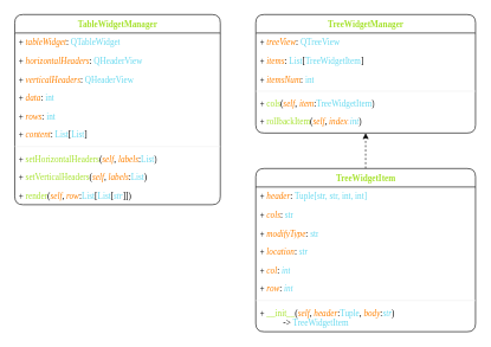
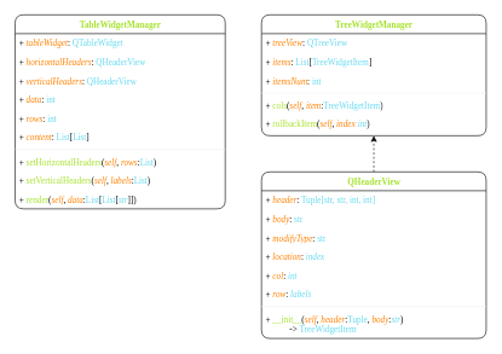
  <mxCell id="0" />
  <mxCell id="1" parent="0" />
  <mxCell id="2" value="&lt;font color=&quot;#a6e22e&quot;&gt;TableWidgetManager&lt;/font&gt;" style="swimlane;html=1;fontStyle=1;align=center;verticalAlign=top;childLayout=stackLayout;horizontal=1;startSize=26;horizontalStack=0;resizeParent=1;resizeLast=0;collapsible=1;marginBottom=0;swimlaneFillColor=default;rounded=1;shadow=0;comic=0;labelBackgroundColor=none;strokeWidth=1;fillColor=default;fontFamily=Consolas;fontSize=12;fontSource=https%3A%2F%2Ffonts.googleapis.com%2Fcss%3Ffamily%3DNoto%2BSans%2BSimplified%2BChinese;" parent="1" vertex="1"><mxGeometry x="20" y="20" width="290" height="268" as="geometry"><mxRectangle x="30" y="83" width="180" height="26" as="alternateBounds" /></mxGeometry></mxCell>
  <mxCell id="3" value="+ &lt;font color=&quot;#ff8000&quot; data-font-src=&quot;https://fonts.googleapis.com/css?family=Noto+Sans+Simplified+Chinese&quot;&gt;&lt;i&gt;tableWidget&lt;/i&gt;&lt;/font&gt;: &lt;font color=&quot;#66d9ef&quot;&gt;QTableWidget&lt;/font&gt;" style="text;html=1;align=left;verticalAlign=top;spacingLeft=4;spacingRight=4;whiteSpace=wrap;overflow=hidden;rotatable=0;points=[[0,0.5],[1,0.5]];portConstraint=eastwest;fontFamily=Consolas;fontSource=https%3A%2F%2Ffonts.googleapis.com%2Fcss%3Ffamily%3DNoto%2BSans%2BSimplified%2BChinese;fillColor=none;fillStyle=auto;" parent="2" vertex="1"><mxGeometry y="26" width="290" height="26" as="geometry" /></mxCell>
  <mxCell id="4" value="+ &lt;font color=&quot;#ff8000&quot;&gt;&lt;i&gt;horizontalHeaders&lt;/i&gt;&lt;/font&gt;: &lt;font color=&quot;#66d9ef&quot;&gt;QHeaderView&lt;/font&gt;" style="text;html=1;align=left;verticalAlign=top;spacingLeft=4;spacingRight=4;whiteSpace=wrap;overflow=hidden;rotatable=0;points=[[0,0.5],[1,0.5]];portConstraint=eastwest;fontFamily=Consolas;fontSource=https%3A%2F%2Ffonts.googleapis.com%2Fcss%3Ffamily%3DNoto%2BSans%2BSimplified%2BChinese;fillColor=none;fillStyle=auto;" parent="2" vertex="1"><mxGeometry y="52" width="290" height="26" as="geometry" /></mxCell>
  <mxCell id="5" value="+ &lt;i&gt;&lt;font color=&quot;#ff8000&quot;&gt;verticalHeaders&lt;/font&gt;&lt;/i&gt;: &lt;font color=&quot;#66d9ef&quot;&gt;QHeaderView&lt;/font&gt;" style="text;html=1;align=left;verticalAlign=top;spacingLeft=4;spacingRight=4;whiteSpace=wrap;overflow=hidden;rotatable=0;points=[[0,0.5],[1,0.5]];portConstraint=eastwest;fontFamily=Consolas;fontSource=https%3A%2F%2Ffonts.googleapis.com%2Fcss%3Ffamily%3DNoto%2BSans%2BSimplified%2BChinese;fillColor=none;fillStyle=auto;" parent="2" vertex="1"><mxGeometry y="78" width="290" height="26" as="geometry" /></mxCell>
  <mxCell id="6" value="+ &lt;i&gt;&lt;font color=&quot;#ff8000&quot;&gt;data&lt;/font&gt;&lt;/i&gt;: &lt;font color=&quot;#66d9ef&quot;&gt;int&lt;/font&gt;" style="text;html=1;align=left;verticalAlign=top;spacingLeft=4;spacingRight=4;whiteSpace=wrap;overflow=hidden;rotatable=0;points=[[0,0.5],[1,0.5]];portConstraint=eastwest;fontFamily=Consolas;fontSource=https%3A%2F%2Ffonts.googleapis.com%2Fcss%3Ffamily%3DNoto%2BSans%2BSimplified%2BChinese;fillColor=none;fillStyle=auto;" parent="2" vertex="1"><mxGeometry y="104" width="290" height="26" as="geometry" /></mxCell>
  <mxCell id="7" value="+ &lt;font color=&quot;#ff8000&quot;&gt;&lt;i&gt;rows&lt;/i&gt;&lt;/font&gt;: &lt;font color=&quot;#66d9ef&quot;&gt;int&lt;/font&gt;" style="text;align=left;verticalAlign=top;spacingLeft=4;spacingRight=4;whiteSpace=wrap;overflow=hidden;rotatable=0;points=[[0,0.5],[1,0.5]];portConstraint=eastwest;fontFamily=Consolas;fontSource=https%3A%2F%2Ffonts.googleapis.com%2Fcss%3Ffamily%3DNoto%2BSans%2BSimplified%2BChinese;html=1;fillColor=none;fillStyle=auto;" parent="2" vertex="1"><mxGeometry y="130" width="290" height="26" as="geometry" /></mxCell>
  <mxCell id="8" value="+ &lt;font color=&quot;#ff8000&quot;&gt;&lt;i&gt;content&lt;/i&gt;&lt;/font&gt;: &lt;font color=&quot;#66d9ef&quot;&gt;List&lt;/font&gt;[&lt;font color=&quot;#66d9ef&quot;&gt;List&lt;/font&gt;]" style="text;html=1;align=left;verticalAlign=top;spacingLeft=4;spacingRight=4;whiteSpace=wrap;overflow=hidden;rotatable=0;points=[[0,0.5],[1,0.5]];portConstraint=eastwest;fontFamily=Consolas;fontSource=https%3A%2F%2Ffonts.googleapis.com%2Fcss%3Ffamily%3DNoto%2BSans%2BSimplified%2BChinese;fillColor=none;fillStyle=auto;" parent="2" vertex="1"><mxGeometry y="156" width="290" height="26" as="geometry" /></mxCell>
  <mxCell id="9" value="" style="line;html=1;strokeWidth=1;fillColor=default;align=left;verticalAlign=middle;spacingTop=-1;spacingLeft=3;spacingRight=3;rotatable=0;labelPosition=right;points=[];portConstraint=eastwest;fontFamily=Consolas;fontSource=https%3A%2F%2Ffonts.googleapis.com%2Fcss%3Ffamily%3DNoto%2BSans%2BSimplified%2BChinese;strokeColor=#F0F0F0;" parent="2" vertex="1"><mxGeometry y="182" width="290" height="8" as="geometry" /></mxCell>
- <mxCell id="10" value="+ &lt;font color=&quot;#a6e22e&quot;&gt;setHorizontalHeaders&lt;/font&gt;(&lt;i&gt;&lt;font color=&quot;#ff8000&quot;&gt;self&lt;/font&gt;&lt;/i&gt;, &lt;i&gt;&lt;font color=&quot;#ff8000&quot;&gt;labels&lt;/font&gt;&lt;/i&gt;:&lt;font color=&quot;#66d9ef&quot;&gt;List&lt;/font&gt;)" style="text;html=1;align=left;verticalAlign=top;spacingLeft=4;spacingRight=4;whiteSpace=wrap;overflow=hidden;rotatable=0;points=[[0,0.5],[1,0.5]];portConstraint=eastwest;fontFamily=Consolas;fontSource=https%3A%2F%2Ffonts.googleapis.com%2Fcss%3Ffamily%3DNoto%2BSans%2BSimplified%2BChinese;fillColor=none;fillStyle=auto;" parent="2" vertex="1"><mxGeometry y="190" width="290" height="26" as="geometry" /></mxCell>
+ <mxCell id="10" value="+ &lt;font color=&quot;#a6e22e&quot;&gt;setHorizontalHeaders&lt;/font&gt;(&lt;i&gt;&lt;font color=&quot;#ff8000&quot;&gt;self&lt;/font&gt;&lt;/i&gt;, &lt;i&gt;&lt;font color=&quot;#ff8000&quot;&gt;rows&lt;/font&gt;&lt;/i&gt;:&lt;font color=&quot;#66d9ef&quot;&gt;List&lt;/font&gt;)" style="text;html=1;align=left;verticalAlign=top;spacingLeft=4;spacingRight=4;whiteSpace=wrap;overflow=hidden;rotatable=0;points=[[0,0.5],[1,0.5]];portConstraint=eastwest;fontFamily=Consolas;fontSource=https%3A%2F%2Ffonts.googleapis.com%2Fcss%3Ffamily%3DNoto%2BSans%2BSimplified%2BChinese;fillColor=none;fillStyle=auto;" parent="2" vertex="1"><mxGeometry y="190" width="290" height="26" as="geometry" /></mxCell>
  <mxCell id="11" value="+ &lt;font color=&quot;#a6e22e&quot;&gt;setVerticalHeaders&lt;/font&gt;(&lt;i&gt;&lt;font color=&quot;#ff8000&quot;&gt;self&lt;/font&gt;&lt;/i&gt;, &lt;i&gt;&lt;font color=&quot;#ff8000&quot;&gt;labels&lt;/font&gt;&lt;/i&gt;:&lt;font color=&quot;#66d9ef&quot;&gt;List&lt;/font&gt;)" style="text;html=1;align=left;verticalAlign=top;spacingLeft=4;spacingRight=4;whiteSpace=wrap;overflow=hidden;rotatable=0;points=[[0,0.5],[1,0.5]];portConstraint=eastwest;fontFamily=Consolas;fontSource=https%3A%2F%2Ffonts.googleapis.com%2Fcss%3Ffamily%3DNoto%2BSans%2BSimplified%2BChinese;fillColor=none;fillStyle=auto;" parent="2" vertex="1"><mxGeometry y="216" width="290" height="26" as="geometry" /></mxCell>
- <mxCell id="12" value="+ &lt;font color=&quot;#a6e22e&quot;&gt;render&lt;/font&gt;(&lt;i&gt;&lt;font color=&quot;#ff8000&quot;&gt;self&lt;/font&gt;&lt;/i&gt;, &lt;i&gt;&lt;font color=&quot;#ff8000&quot;&gt;row&lt;/font&gt;&lt;/i&gt;:&lt;font color=&quot;#66d9ef&quot;&gt;List&lt;/font&gt;[&lt;font color=&quot;#66d9ef&quot;&gt;List&lt;/font&gt;[&lt;i&gt;&lt;font color=&quot;#66d9ef&quot;&gt;str&lt;/font&gt;&lt;/i&gt;]])" style="text;html=1;align=left;verticalAlign=top;spacingLeft=4;spacingRight=4;whiteSpace=wrap;overflow=hidden;rotatable=0;points=[[0,0.5],[1,0.5]];portConstraint=eastwest;fontFamily=Consolas;fontSource=https%3A%2F%2Ffonts.googleapis.com%2Fcss%3Ffamily%3DNoto%2BSans%2BSimplified%2BChinese;fillColor=none;fillStyle=auto;" parent="2" vertex="1"><mxGeometry y="242" width="290" height="26" as="geometry" /></mxCell>
+ <mxCell id="12" value="+ &lt;font color=&quot;#a6e22e&quot;&gt;render&lt;/font&gt;(&lt;i&gt;&lt;font color=&quot;#ff8000&quot;&gt;self&lt;/font&gt;&lt;/i&gt;, &lt;i&gt;&lt;font color=&quot;#ff8000&quot;&gt;data&lt;/font&gt;&lt;/i&gt;:&lt;font color=&quot;#66d9ef&quot;&gt;List&lt;/font&gt;[&lt;font color=&quot;#66d9ef&quot;&gt;List&lt;/font&gt;[&lt;i&gt;&lt;font color=&quot;#66d9ef&quot;&gt;str&lt;/font&gt;&lt;/i&gt;]])" style="text;html=1;align=left;verticalAlign=top;spacingLeft=4;spacingRight=4;whiteSpace=wrap;overflow=hidden;rotatable=0;points=[[0,0.5],[1,0.5]];portConstraint=eastwest;fontFamily=Consolas;fontSource=https%3A%2F%2Ffonts.googleapis.com%2Fcss%3Ffamily%3DNoto%2BSans%2BSimplified%2BChinese;fillColor=none;fillStyle=auto;" parent="2" vertex="1"><mxGeometry y="242" width="290" height="26" as="geometry" /></mxCell>
  <mxCell id="13" value="&lt;font color=&quot;#a6e22e&quot;&gt;TreeWidgetManager&lt;/font&gt;" style="swimlane;html=1;fontStyle=1;align=center;verticalAlign=top;childLayout=stackLayout;horizontal=1;startSize=26;horizontalStack=0;resizeParent=1;resizeLast=0;collapsible=1;marginBottom=0;swimlaneFillColor=default;rounded=1;shadow=0;comic=0;labelBackgroundColor=none;strokeWidth=1;fillColor=default;fontFamily=Consolas;fontSize=12;fontSource=https%3A%2F%2Ffonts.googleapis.com%2Fcss%3Ffamily%3DNoto%2BSans%2BSimplified%2BChinese;" parent="1" vertex="1"><mxGeometry x="360" y="20" width="310" height="167" as="geometry"><mxRectangle x="30" y="83" width="180" height="26" as="alternateBounds" /></mxGeometry></mxCell>
  <mxCell id="14" value="+ &lt;font color=&quot;#ff8000&quot; data-font-src=&quot;https://fonts.googleapis.com/css?family=Noto+Sans+Simplified+Chinese&quot;&gt;&lt;i&gt;treeView&lt;/i&gt;&lt;/font&gt;: &lt;font color=&quot;#66d9ef&quot;&gt;QTreeView&lt;/font&gt;" style="text;html=1;align=left;verticalAlign=top;spacingLeft=4;spacingRight=4;whiteSpace=wrap;overflow=hidden;rotatable=0;points=[[0,0.5],[1,0.5]];portConstraint=eastwest;fontFamily=Consolas;fontSource=https%3A%2F%2Ffonts.googleapis.com%2Fcss%3Ffamily%3DNoto%2BSans%2BSimplified%2BChinese;fillColor=none;fillStyle=auto;" parent="13" vertex="1"><mxGeometry y="26" width="310" height="26" as="geometry" /></mxCell>
  <mxCell id="15" value="+ &lt;font color=&quot;#ff8000&quot;&gt;&lt;i&gt;items&lt;/i&gt;&lt;/font&gt;: &lt;font color=&quot;#66d9ef&quot;&gt;List&lt;/font&gt;[&lt;span style=&quot;color: rgb(102, 217, 239);&quot;&gt;TreeWidgetItem&lt;/span&gt;]" style="text;html=1;align=left;verticalAlign=top;spacingLeft=4;spacingRight=4;whiteSpace=wrap;overflow=hidden;rotatable=0;points=[[0,0.5],[1,0.5]];portConstraint=eastwest;fontFamily=Consolas;fontSource=https%3A%2F%2Ffonts.googleapis.com%2Fcss%3Ffamily%3DNoto%2BSans%2BSimplified%2BChinese;fillColor=none;fillStyle=auto;" parent="13" vertex="1"><mxGeometry y="52" width="310" height="26" as="geometry" /></mxCell>
  <mxCell id="16" value="+ &lt;i&gt;&lt;font color=&quot;#ff8000&quot;&gt;itemsNum&lt;/font&gt;&lt;/i&gt;: &lt;font color=&quot;#66d9ef&quot;&gt;int&lt;/font&gt;" style="text;html=1;align=left;verticalAlign=top;spacingLeft=4;spacingRight=4;whiteSpace=wrap;overflow=hidden;rotatable=0;points=[[0,0.5],[1,0.5]];portConstraint=eastwest;fontFamily=Consolas;fontSource=https%3A%2F%2Ffonts.googleapis.com%2Fcss%3Ffamily%3DNoto%2BSans%2BSimplified%2BChinese;fillColor=none;fillStyle=auto;" parent="13" vertex="1"><mxGeometry y="78" width="310" height="26" as="geometry" /></mxCell>
  <mxCell id="17" value="" style="line;html=1;strokeWidth=1;fillColor=default;align=left;verticalAlign=middle;spacingTop=-1;spacingLeft=3;spacingRight=3;rotatable=0;labelPosition=right;points=[];portConstraint=eastwest;fontFamily=Consolas;fontSource=https%3A%2F%2Ffonts.googleapis.com%2Fcss%3Ffamily%3DNoto%2BSans%2BSimplified%2BChinese;strokeColor=#F0F0F0;" parent="13" vertex="1"><mxGeometry y="104" width="310" height="8" as="geometry" /></mxCell>
  <mxCell id="18" value="+ &lt;font color=&quot;#a6e22e&quot;&gt;cols&lt;/font&gt;(&lt;i&gt;&lt;font color=&quot;#ff8000&quot;&gt;self&lt;/font&gt;&lt;/i&gt;, &lt;i style=&quot;color: rgb(255, 128, 0);&quot;&gt;item&lt;/i&gt;:&lt;font color=&quot;#66d9ef&quot;&gt;TreeWidgetItem&lt;/font&gt;)" style="text;html=1;align=left;verticalAlign=top;spacingLeft=4;spacingRight=4;whiteSpace=wrap;overflow=hidden;rotatable=0;points=[[0,0.5],[1,0.5]];portConstraint=eastwest;fontFamily=Consolas;fontSource=https%3A%2F%2Ffonts.googleapis.com%2Fcss%3Ffamily%3DNoto%2BSans%2BSimplified%2BChinese;fillColor=none;fillStyle=auto;" parent="13" vertex="1"><mxGeometry y="112" width="310" height="26" as="geometry" /></mxCell>
  <mxCell id="19" value="+ &lt;font color=&quot;#a6e22e&quot;&gt;rollbackItem&lt;/font&gt;(&lt;i&gt;&lt;font color=&quot;#ff8000&quot;&gt;self&lt;/font&gt;&lt;/i&gt;, &lt;i style=&quot;color: rgb(255, 128, 0);&quot;&gt;index&lt;/i&gt;&lt;font color=&quot;#e6d0de&quot;&gt;:&lt;/font&gt;&lt;font style=&quot;font-style: italic;&quot; color=&quot;#66d9ef&quot;&gt;int&lt;/font&gt;)" style="text;html=1;align=left;verticalAlign=top;spacingLeft=4;spacingRight=4;whiteSpace=wrap;overflow=hidden;rotatable=0;points=[[0,0.5],[1,0.5]];portConstraint=eastwest;fontFamily=Consolas;fontSource=https%3A%2F%2Ffonts.googleapis.com%2Fcss%3Ffamily%3DNoto%2BSans%2BSimplified%2BChinese;fillColor=none;fillStyle=auto;" parent="13" vertex="1"><mxGeometry y="138" width="310" height="26" as="geometry" /></mxCell>
  <mxCell id="20" style="edgeStyle=orthogonalEdgeStyle;rounded=0;orthogonalLoop=1;jettySize=auto;html=1;exitX=0.5;exitY=0;exitDx=0;exitDy=0;entryX=0.5;entryY=1;entryDx=0;entryDy=0;fontColor=#66D9EF;dashed=1;" parent="1" source="21" target="13" edge="1"><mxGeometry relative="1" as="geometry" /></mxCell>
- <mxCell id="21" value="&lt;font color=&quot;#a6e22e&quot;&gt;TreeWidgetItem&lt;/font&gt;" style="swimlane;html=1;fontStyle=1;align=center;verticalAlign=top;childLayout=stackLayout;horizontal=1;startSize=26;horizontalStack=0;resizeParent=1;resizeLast=0;collapsible=1;marginBottom=0;swimlaneFillColor=default;rounded=1;shadow=0;comic=0;labelBackgroundColor=none;strokeWidth=1;fillColor=default;fontFamily=Consolas;fontSize=12;fontSource=https%3A%2F%2Ffonts.googleapis.com%2Fcss%3Ffamily%3DNoto%2BSans%2BSimplified%2BChinese;" parent="1" vertex="1"><mxGeometry x="360" y="237" width="310" height="230" as="geometry"><mxRectangle x="30" y="83" width="180" height="26" as="alternateBounds" /></mxGeometry></mxCell>
+ <mxCell id="21" value="&lt;font color=&quot;#a6e22e&quot;&gt;QHeaderView&lt;/font&gt;" style="swimlane;html=1;fontStyle=1;align=center;verticalAlign=top;childLayout=stackLayout;horizontal=1;startSize=26;horizontalStack=0;resizeParent=1;resizeLast=0;collapsible=1;marginBottom=0;swimlaneFillColor=default;rounded=1;shadow=0;comic=0;labelBackgroundColor=none;strokeWidth=1;fillColor=default;fontFamily=Consolas;fontSize=12;fontSource=https%3A%2F%2Ffonts.googleapis.com%2Fcss%3Ffamily%3DNoto%2BSans%2BSimplified%2BChinese;" parent="1" vertex="1"><mxGeometry x="360" y="237" width="310" height="230" as="geometry"><mxRectangle x="30" y="83" width="180" height="26" as="alternateBounds" /></mxGeometry></mxCell>
  <mxCell id="22" value="+ &lt;font color=&quot;#ff8000&quot; data-font-src=&quot;https://fonts.googleapis.com/css?family=Noto+Sans+Simplified+Chinese&quot;&gt;&lt;i&gt;header&lt;/i&gt;&lt;/font&gt;: &lt;font color=&quot;#66d9ef&quot;&gt;Tuple[str, str, int, int]&lt;/font&gt;" style="text;html=1;align=left;verticalAlign=top;spacingLeft=4;spacingRight=4;whiteSpace=wrap;overflow=hidden;rotatable=0;points=[[0,0.5],[1,0.5]];portConstraint=eastwest;fontFamily=Consolas;fontSource=https%3A%2F%2Ffonts.googleapis.com%2Fcss%3Ffamily%3DNoto%2BSans%2BSimplified%2BChinese;fillColor=none;fillStyle=auto;" parent="21" vertex="1"><mxGeometry y="26" width="310" height="26" as="geometry" /></mxCell>
- <mxCell id="23" value="+ &lt;font color=&quot;#ff8000&quot;&gt;&lt;i&gt;cols&lt;/i&gt;&lt;/font&gt;: &lt;font color=&quot;#66d9ef&quot;&gt;str&lt;/font&gt;" style="text;html=1;align=left;verticalAlign=top;spacingLeft=4;spacingRight=4;whiteSpace=wrap;overflow=hidden;rotatable=0;points=[[0,0.5],[1,0.5]];portConstraint=eastwest;fontFamily=Consolas;fontSource=https%3A%2F%2Ffonts.googleapis.com%2Fcss%3Ffamily%3DNoto%2BSans%2BSimplified%2BChinese;fillColor=none;fillStyle=auto;" parent="21" vertex="1"><mxGeometry y="52" width="310" height="26" as="geometry" /></mxCell>
+ <mxCell id="23" value="+ &lt;font color=&quot;#ff8000&quot;&gt;&lt;i&gt;body&lt;/i&gt;&lt;/font&gt;: &lt;font color=&quot;#66d9ef&quot;&gt;str&lt;/font&gt;" style="text;html=1;align=left;verticalAlign=top;spacingLeft=4;spacingRight=4;whiteSpace=wrap;overflow=hidden;rotatable=0;points=[[0,0.5],[1,0.5]];portConstraint=eastwest;fontFamily=Consolas;fontSource=https%3A%2F%2Ffonts.googleapis.com%2Fcss%3Ffamily%3DNoto%2BSans%2BSimplified%2BChinese;fillColor=none;fillStyle=auto;" parent="21" vertex="1"><mxGeometry y="52" width="310" height="26" as="geometry" /></mxCell>
  <mxCell id="24" value="+ &lt;i&gt;&lt;font color=&quot;#ff8000&quot;&gt;modifyType&lt;/font&gt;&lt;/i&gt;: &lt;font color=&quot;#66d9ef&quot;&gt;str&lt;/font&gt;" style="text;html=1;align=left;verticalAlign=top;spacingLeft=4;spacingRight=4;whiteSpace=wrap;overflow=hidden;rotatable=0;points=[[0,0.5],[1,0.5]];portConstraint=eastwest;fontFamily=Consolas;fontSource=https%3A%2F%2Ffonts.googleapis.com%2Fcss%3Ffamily%3DNoto%2BSans%2BSimplified%2BChinese;fillColor=none;fillStyle=auto;" parent="21" vertex="1"><mxGeometry y="78" width="310" height="26" as="geometry" /></mxCell>
- <mxCell id="25" value="+ &lt;font color=&quot;#ff8000&quot;&gt;&lt;i&gt;location&lt;/i&gt;&lt;/font&gt;: &lt;font color=&quot;#66d9ef&quot;&gt;&lt;i&gt;str&lt;/i&gt;&lt;/font&gt;" style="text;html=1;align=left;verticalAlign=top;spacingLeft=4;spacingRight=4;whiteSpace=wrap;overflow=hidden;rotatable=0;points=[[0,0.5],[1,0.5]];portConstraint=eastwest;fontFamily=Consolas;fontSource=https%3A%2F%2Ffonts.googleapis.com%2Fcss%3Ffamily%3DNoto%2BSans%2BSimplified%2BChinese;fillColor=none;fillStyle=auto;" parent="21" vertex="1"><mxGeometry y="104" width="310" height="26" as="geometry" /></mxCell>
+ <mxCell id="25" value="+ &lt;font color=&quot;#ff8000&quot;&gt;&lt;i&gt;location&lt;/i&gt;&lt;/font&gt;: &lt;font color=&quot;#66d9ef&quot;&gt;&lt;i&gt;index&lt;/i&gt;&lt;/font&gt;" style="text;html=1;align=left;verticalAlign=top;spacingLeft=4;spacingRight=4;whiteSpace=wrap;overflow=hidden;rotatable=0;points=[[0,0.5],[1,0.5]];portConstraint=eastwest;fontFamily=Consolas;fontSource=https%3A%2F%2Ffonts.googleapis.com%2Fcss%3Ffamily%3DNoto%2BSans%2BSimplified%2BChinese;fillColor=none;fillStyle=auto;" parent="21" vertex="1"><mxGeometry y="104" width="310" height="26" as="geometry" /></mxCell>
  <mxCell id="26" value="+ &lt;font color=&quot;#ff8000&quot;&gt;&lt;i&gt;col&lt;/i&gt;&lt;/font&gt;: &lt;font color=&quot;#66d9ef&quot;&gt;&lt;i&gt;int&lt;/i&gt;&lt;/font&gt;" style="text;html=1;align=left;verticalAlign=top;spacingLeft=4;spacingRight=4;whiteSpace=wrap;overflow=hidden;rotatable=0;points=[[0,0.5],[1,0.5]];portConstraint=eastwest;fontFamily=Consolas;fontSource=https%3A%2F%2Ffonts.googleapis.com%2Fcss%3Ffamily%3DNoto%2BSans%2BSimplified%2BChinese;fillColor=none;fillStyle=auto;" parent="21" vertex="1"><mxGeometry y="130" width="310" height="26" as="geometry" /></mxCell>
- <mxCell id="27" value="+ &lt;font color=&quot;#ff8000&quot;&gt;&lt;i&gt;row&lt;/i&gt;&lt;/font&gt;: &lt;font color=&quot;#66d9ef&quot;&gt;&lt;i&gt;int&lt;/i&gt;&lt;/font&gt;" style="text;html=1;align=left;verticalAlign=top;spacingLeft=4;spacingRight=4;whiteSpace=wrap;overflow=hidden;rotatable=0;points=[[0,0.5],[1,0.5]];portConstraint=eastwest;fontFamily=Consolas;fontSource=https%3A%2F%2Ffonts.googleapis.com%2Fcss%3Ffamily%3DNoto%2BSans%2BSimplified%2BChinese;fillColor=none;fillStyle=auto;" parent="21" vertex="1"><mxGeometry y="156" width="310" height="26" as="geometry" /></mxCell>
+ <mxCell id="27" value="+ &lt;font color=&quot;#ff8000&quot;&gt;&lt;i&gt;row&lt;/i&gt;&lt;/font&gt;: &lt;font color=&quot;#66d9ef&quot;&gt;&lt;i&gt;labels&lt;/i&gt;&lt;/font&gt;" style="text;html=1;align=left;verticalAlign=top;spacingLeft=4;spacingRight=4;whiteSpace=wrap;overflow=hidden;rotatable=0;points=[[0,0.5],[1,0.5]];portConstraint=eastwest;fontFamily=Consolas;fontSource=https%3A%2F%2Ffonts.googleapis.com%2Fcss%3Ffamily%3DNoto%2BSans%2BSimplified%2BChinese;fillColor=none;fillStyle=auto;" parent="21" vertex="1"><mxGeometry y="156" width="310" height="26" as="geometry" /></mxCell>
  <mxCell id="28" value="" style="line;html=1;strokeWidth=1;fillColor=default;align=left;verticalAlign=middle;spacingTop=-1;spacingLeft=3;spacingRight=3;rotatable=0;labelPosition=right;points=[];portConstraint=eastwest;fontFamily=Consolas;fontSource=https%3A%2F%2Ffonts.googleapis.com%2Fcss%3Ffamily%3DNoto%2BSans%2BSimplified%2BChinese;strokeColor=#F0F0F0;" parent="21" vertex="1"><mxGeometry y="182" width="310" height="8" as="geometry" /></mxCell>
  <mxCell id="29" value="+ &lt;font color=&quot;#a6e22e&quot;&gt;__init__&lt;/font&gt;(&lt;i&gt;&lt;font color=&quot;#ff8000&quot;&gt;self&lt;/font&gt;&lt;/i&gt;, &lt;i style=&quot;color: rgb(255, 128, 0);&quot;&gt;header&lt;/i&gt;:&lt;font style=&quot;&quot; color=&quot;#66d9ef&quot;&gt;Tuple&lt;/font&gt;&lt;i style=&quot;&quot;&gt;,&lt;/i&gt;&lt;i style=&quot;color: rgb(255, 128, 0);&quot;&gt;&amp;nbsp;body&lt;/i&gt;:&lt;i style=&quot;&quot;&gt;&lt;font color=&quot;#66d9ef&quot;&gt;str&lt;/font&gt;&lt;/i&gt;) &lt;br&gt;&amp;nbsp; &amp;nbsp; &amp;nbsp; &amp;nbsp; &amp;nbsp; &amp;nbsp;-&amp;gt;&amp;nbsp;&lt;span style=&quot;text-align: center;&quot;&gt;&lt;font style=&quot;&quot; color=&quot;#66d9ef&quot;&gt;TreeWidgetItem&lt;/font&gt;&lt;/span&gt;&lt;br&gt;&amp;nbsp;" style="text;html=1;align=left;verticalAlign=top;spacingLeft=4;spacingRight=4;whiteSpace=wrap;overflow=hidden;rotatable=0;points=[[0,0.5],[1,0.5]];portConstraint=eastwest;fontFamily=Consolas;fontSource=https%3A%2F%2Ffonts.googleapis.com%2Fcss%3Ffamily%3DNoto%2BSans%2BSimplified%2BChinese;fillColor=none;fillStyle=auto;" parent="21" vertex="1"><mxGeometry y="190" width="310" height="40" as="geometry" /></mxCell>
